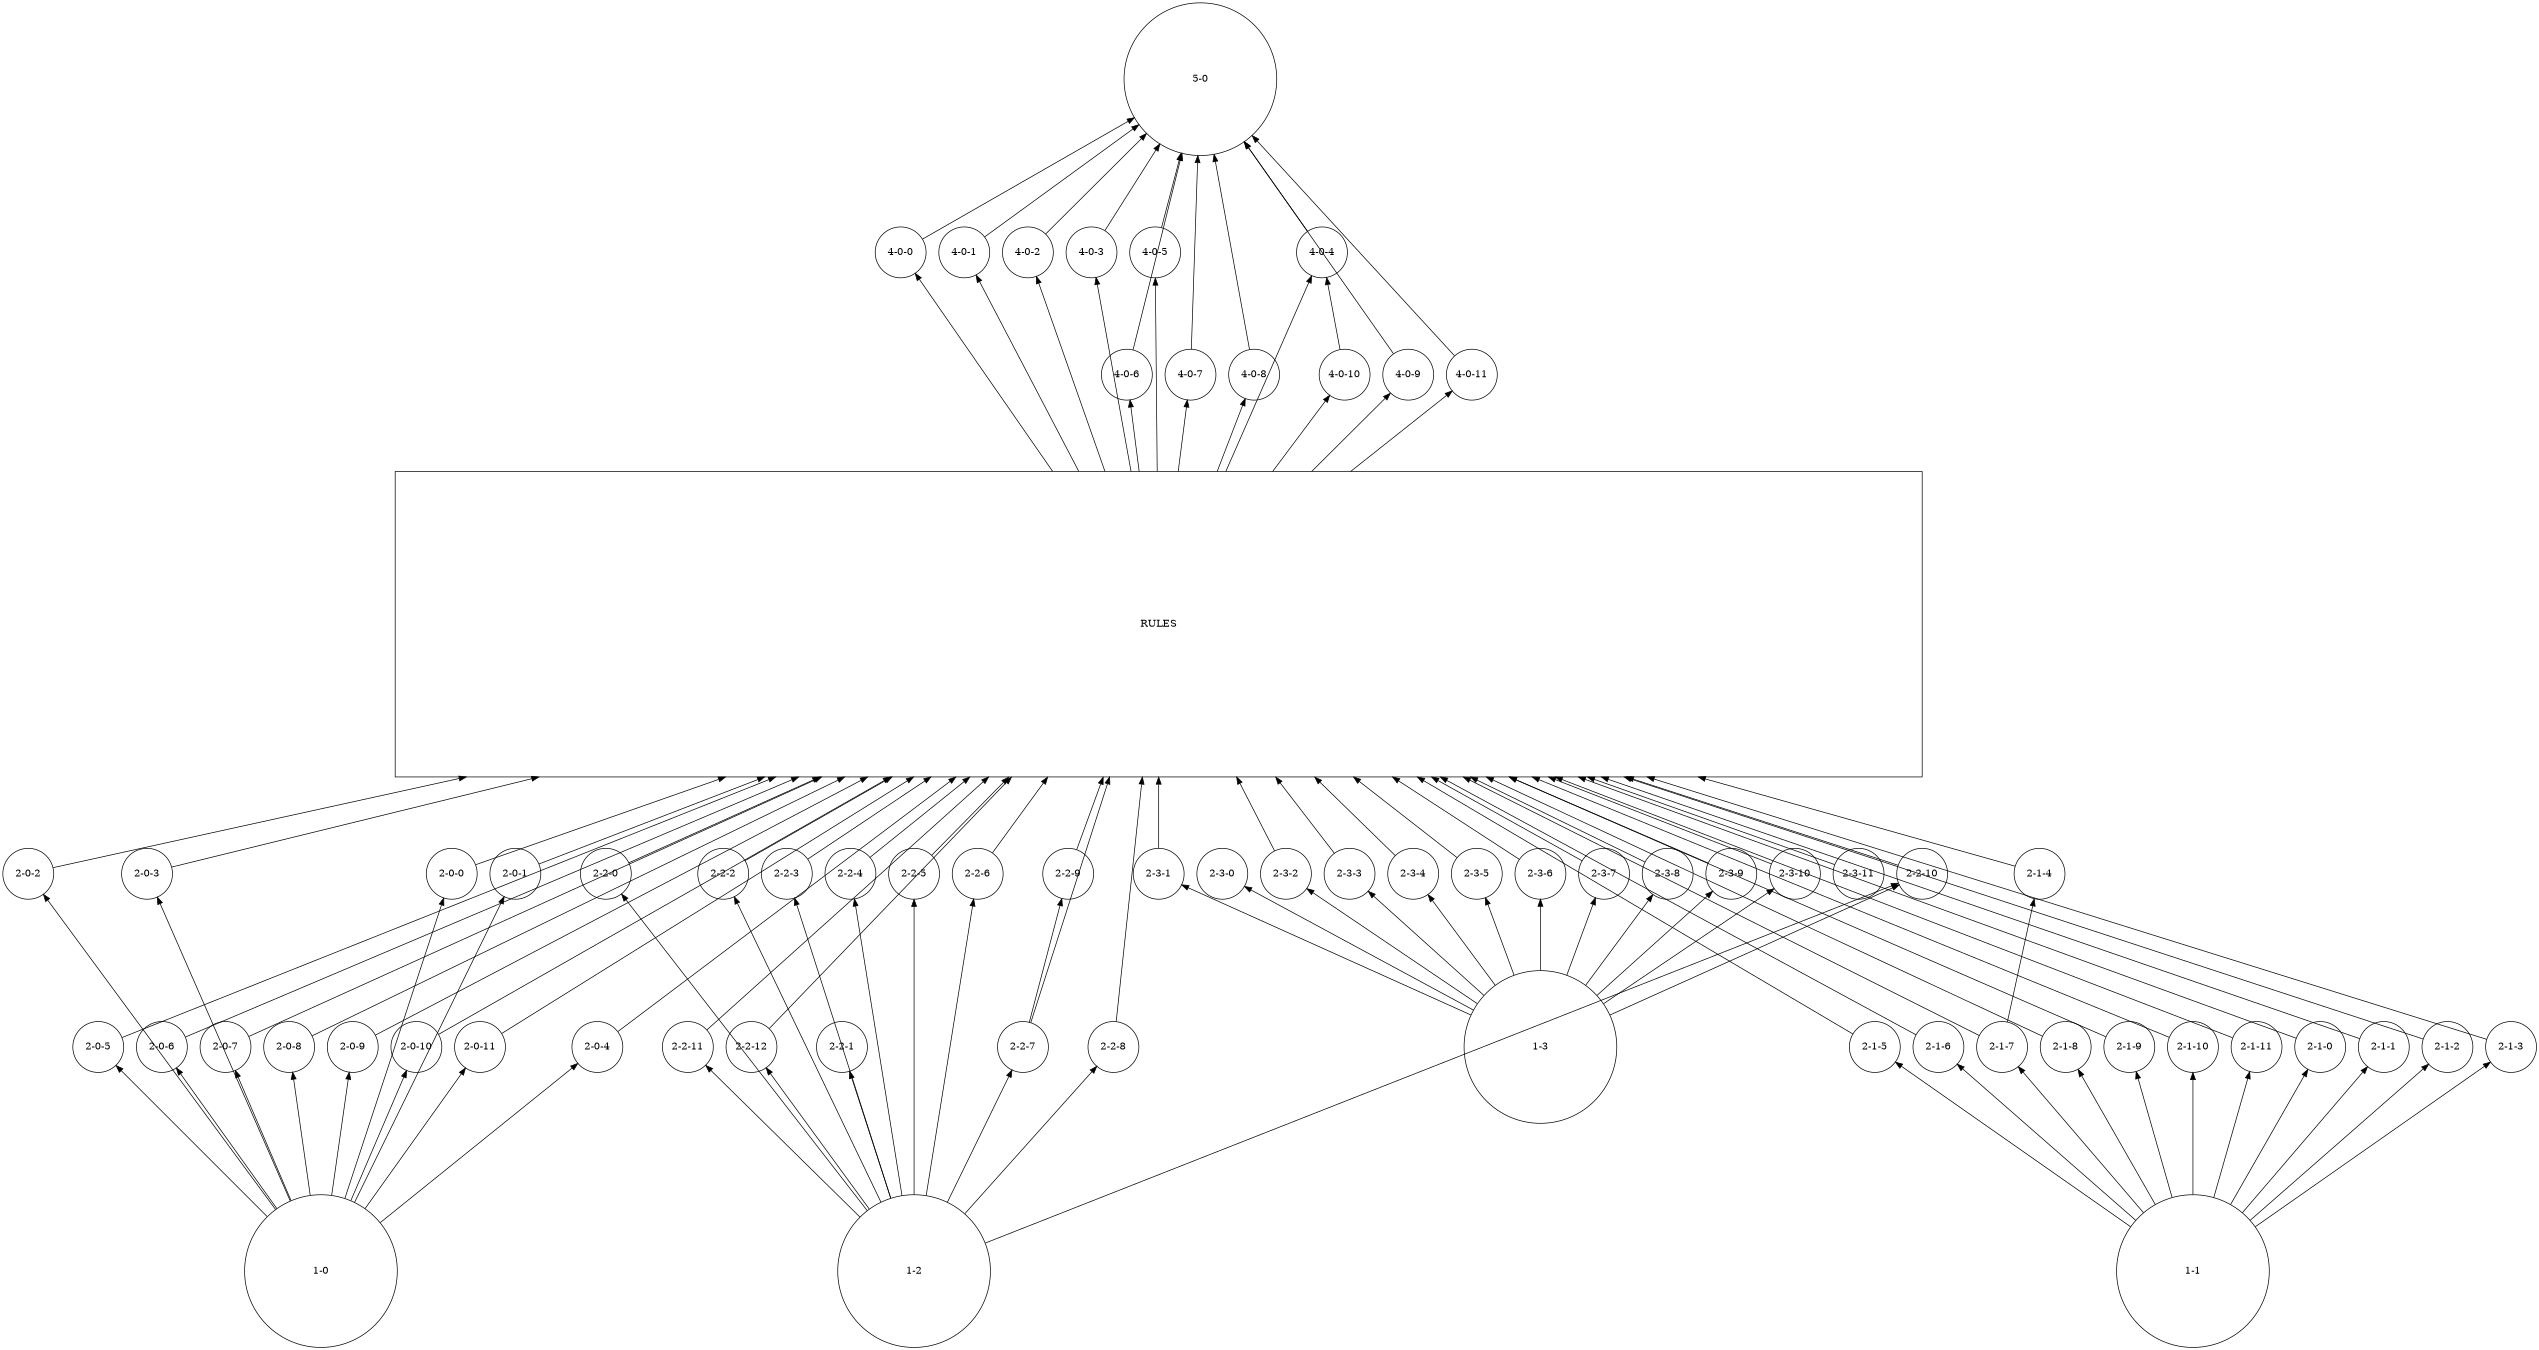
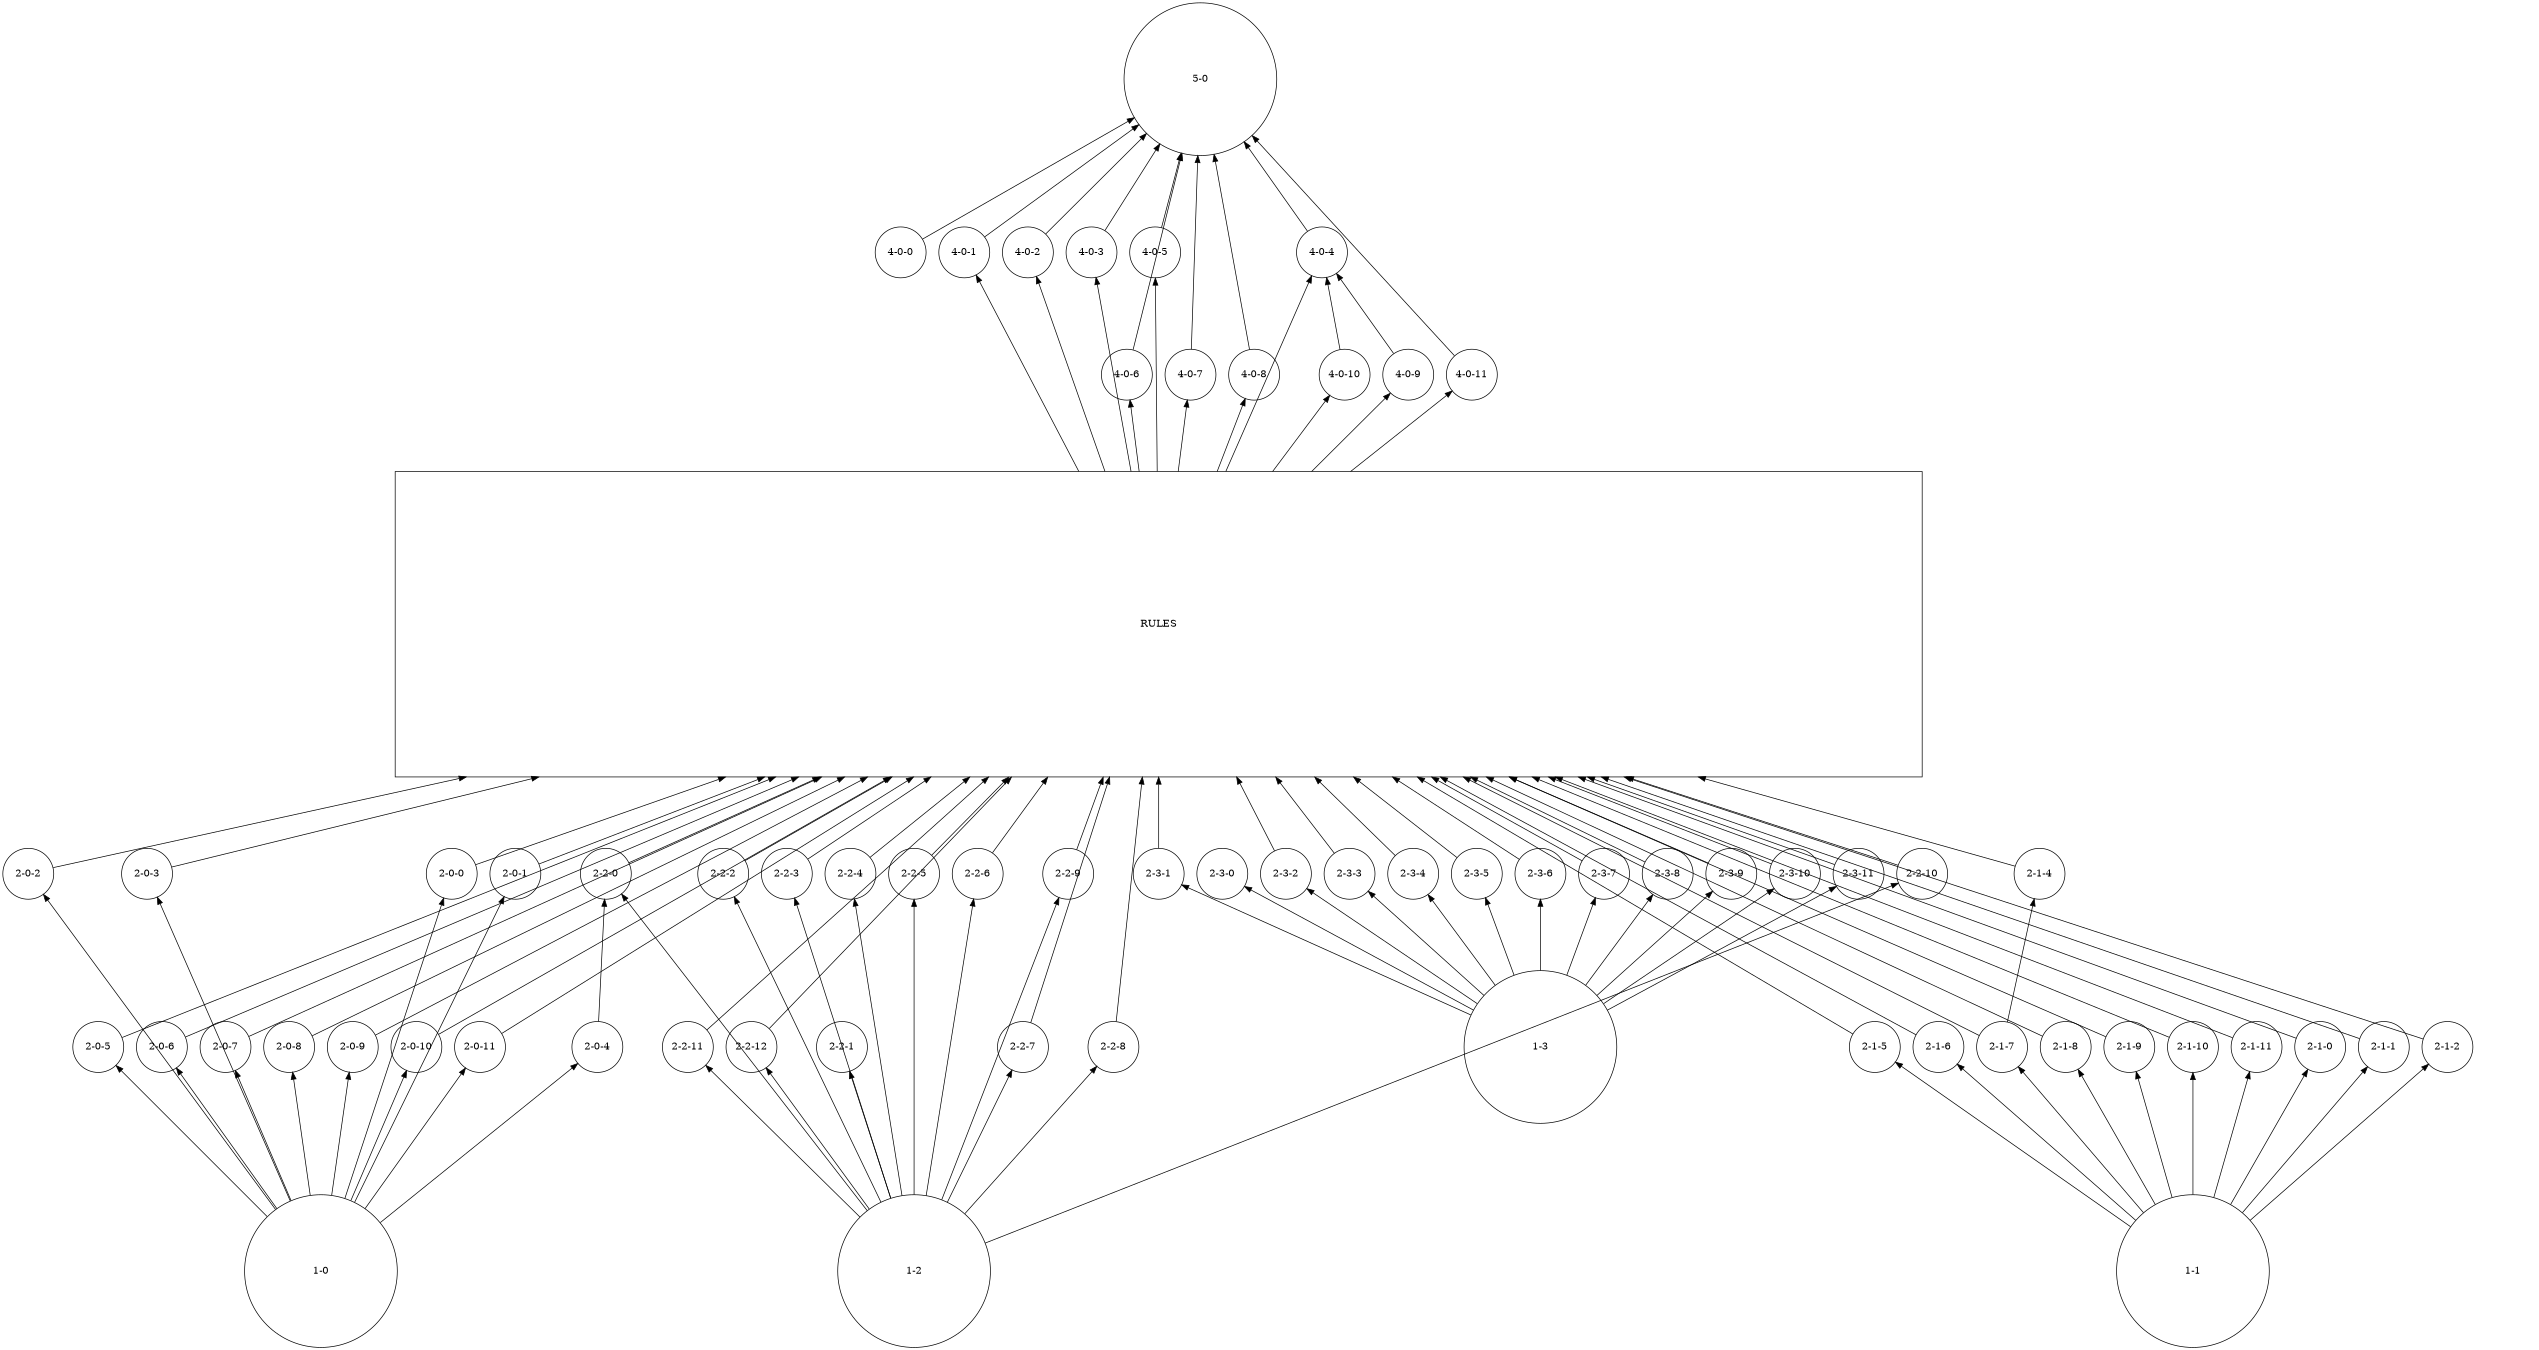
  digraph {
    color=white
    fontname="DejaVu Serif"
    rankdir=BT
    ranksep=1.4
    splines=line
    node [fontname="DejaVu Serif" shape=circle]
    edge [fontname="DejaVu Serif"]
    n1 [label="1-0" width=3]
    n2 [label="1-1" width=3]
    n3 [label="1-2" width=3]
    n4 [label="1-3" width=3]
    n5 [label="2-0-0" width=1]
    n6 [label="2-0-1" width=1]
    n7 [label="2-0-2" width=1]
    n8 [label="2-0-3" width=1]
    n9 [label="2-0-4" width=1]
    n10 [label="2-0-5" width=1]
    n11 [label="2-0-6" width=1]
    n12 [label="2-0-7" width=1]
    n13 [label="2-0-8" width=1]
    n14 [label="2-0-9" width=1]
    n15 [label="2-0-10" width=1]
    n16 [label="2-0-11" width=1]
    n17 [label="2-1-0" width=1]
    n18 [label="2-1-1" width=1]
    n19 [label="2-1-2" width=1]
-   n20 [label="2-1-3" width=1]
    n21 [label="2-1-4" width=1]
    n22 [label="2-1-5" width=1]
    n23 [label="2-1-6" width=1]
    n24 [label="2-1-7" width=1]
    n25 [label="2-1-8" width=1]
    n26 [label="2-1-9" width=1]
    n27 [label="2-1-10" width=1]
    n28 [label="2-1-11" width=1]
    n29 [label="2-2-0" width=1]
    n30 [label="2-2-1" width=1]
    n31 [label="2-2-2" width=1]
    n32 [label="2-2-3" width=1]
    n33 [label="2-2-4" width=1]
    n34 [label="2-2-5" width=1]
    n35 [label="2-2-6" width=1]
    n36 [label="2-2-7" width=1]
    n37 [label="2-2-8" width=1]
    n38 [label="2-2-9" width=1]
    n39 [label="2-2-10" width=1]
    n40 [label="2-2-11" width=1]
    n41 [label="2-2-12" width=1]
    n42 [label="2-3-0" width=1]
    n43 [label="2-3-1" width=1]
    n44 [label="2-3-2" width=1]
    n45 [label="2-3-3" width=1]
    n46 [label="2-3-4" width=1]
    n47 [label="2-3-5" width=1]
    n48 [label="2-3-6" width=1]
    n49 [label="2-3-7" width=1]
    n50 [label="2-3-8" width=1]
    n51 [label="2-3-9" width=1]
    n52 [label="2-3-10" width=1]
    n53 [label="2-3-11" width=1]
    n54 [height=6 label=RULES shape=rectangle width=30]
    n55 [label="4-0-0" width=1]
    n56 [label="4-0-1" width=1]
    n57 [label="4-0-2" width=1]
    n58 [label="4-0-3" width=1]
    n59 [label="4-0-4" width=1]
    n60 [label="4-0-5" width=1]
    n61 [label="4-0-6" width=1]
    n62 [label="4-0-7" width=1]
    n63 [label="4-0-8" width=1]
    n64 [label="4-0-9" width=1]
    n65 [label="4-0-10" width=1]
    n66 [label="4-0-11" width=1]
    n67 [label="5-0" width=3]
    subgraph sub_1 {
      fontsize=50
      label=input
      n1
      n2
      n3
      n4
    }
    subgraph sub_2 {
      label=input_cluster
      n5
      n6
      n7
      n8
      n9
      n10
      n11
      n12
      n13
      n14
      n15
      n16
      n17
      n18
      n19
-     n20
      n21
      n22
      n23
      n24
      n25
      n26
      n27
      n28
      n29
      n30
      n31
      n32
      n33
      n34
      n35
      n36
      n37
      n38
      n39
      n40
      n41
      n42
      n43
      n44
      n45
      n46
      n47
      n48
      n49
      n50
      n51
      n52
      n53
    }
    subgraph sub_3 {
      n54
    }
    subgraph sub_4 {
      label=output_cluster
      n55
      n56
      n57
      n58
      n59
      n60
      n61
      n62
      n63
      n64
      n65
      n66
    }
    subgraph sub_5 {
      fontsize=50
      label=output
      n67
    }
    n1 -> n5
    n1 -> n6
    n1 -> n7
    n1 -> n8
    n1 -> n9
    n1 -> n10
    n1 -> n11
    n1 -> n12
    n1 -> n13
    n1 -> n14
    n1 -> n15
    n1 -> n16
    n2 -> n17
    n2 -> n18
    n2 -> n19
-   n2 -> n20
    n2 -> n22
    n2 -> n23
    n2 -> n24
    n2 -> n25
    n2 -> n26
    n2 -> n27
    n2 -> n28
    n3 -> n29
    n3 -> n30
    n3 -> n31
    n3 -> n32
    n3 -> n33
    n3 -> n34
    n3 -> n35
    n3 -> n36
    n3 -> n37
-   n36 -> n38
+   n3 -> n38
    n3 -> n39
    n3 -> n40
    n3 -> n41
    n4 -> n42
    n4 -> n43
    n4 -> n44
    n4 -> n45
    n4 -> n46
    n4 -> n47
    n4 -> n48
    n4 -> n49
    n4 -> n50
    n4 -> n51
    n4 -> n52
-   n4 -> n39
+   n4 -> n53
    n5 -> n54
    n6 -> n54
    n7 -> n54
    n8 -> n54
-   n9 -> n54
+   n9 -> n29
    n10 -> n54
    n11 -> n54
    n12 -> n54
    n13 -> n54
    n14 -> n54
    n15 -> n54
    n16 -> n54
    n17 -> n54
    n18 -> n54
    n19 -> n54
-   n20 -> n54
    n21 -> n54
    n22 -> n54
    n23 -> n54
    n24 -> n21
    n24 -> n54
    n25 -> n54
    n26 -> n54
    n27 -> n54
    n28 -> n54
    n29 -> n54
    n31 -> n54
    n32 -> n54
    n33 -> n54
    n34 -> n54
    n35 -> n54
    n36 -> n54
    n37 -> n54
    n38 -> n54
    n39 -> n54
    n40 -> n54
    n41 -> n54
    n43 -> n54
    n44 -> n54
    n45 -> n54
    n46 -> n54
    n47 -> n54
    n48 -> n54
    n49 -> n54
    n50 -> n54
    n51 -> n54
    n52 -> n54
    n53 -> n54
-   n54 -> n55
    n54 -> n56
    n54 -> n57
    n54 -> n58
    n54 -> n59
    n54 -> n60
    n54 -> n61
    n54 -> n62
    n54 -> n63
    n54 -> n64
    n54 -> n65
    n54 -> n66
    n55 -> n67
    n56 -> n67
    n57 -> n67
    n58 -> n67
    n59 -> n67
    n60 -> n67
    n61 -> n67
    n62 -> n67
    n63 -> n67
-   n64 -> n67
+   n64 -> n59
    n65 -> n59
    n66 -> n67
  }
